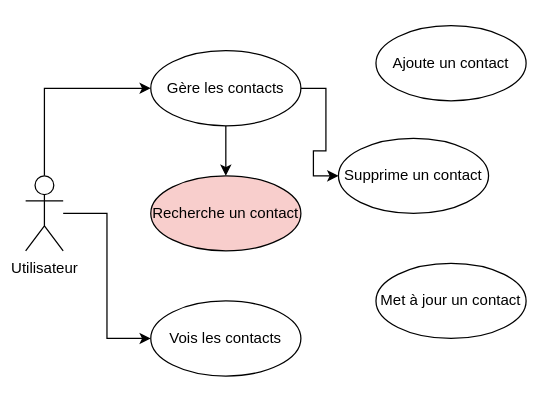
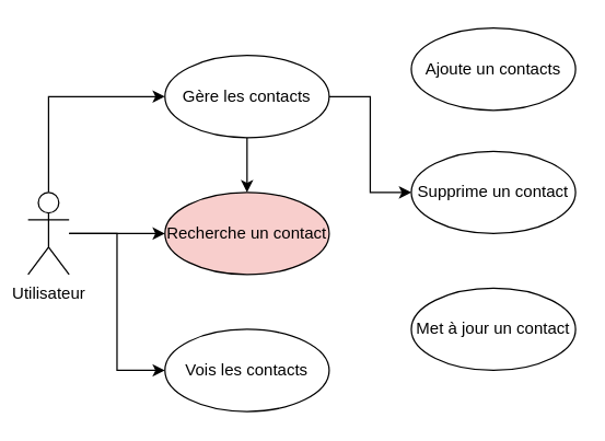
  <mxCell id="0" />
  <mxCell id="1" parent="0" />
  <mxCell id="2" style="edgeStyle=orthogonalEdgeStyle;rounded=0;orthogonalLoop=1;jettySize=auto;html=1;" parent="1" source="5" target="8" edge="1"><mxGeometry relative="1" as="geometry"><Array as="points"><mxPoint x="35" y="70" /></Array></mxGeometry></mxCell>
+ <mxCell id="3" style="edgeStyle=orthogonalEdgeStyle;rounded=0;orthogonalLoop=1;jettySize=auto;html=1;entryX=0;entryY=0.5;entryDx=0;entryDy=0;" parent="1" source="5" target="12" edge="1"><mxGeometry relative="1" as="geometry" /></mxCell>
  <mxCell id="4" style="edgeStyle=orthogonalEdgeStyle;rounded=0;orthogonalLoop=1;jettySize=auto;html=1;entryX=0;entryY=0.5;entryDx=0;entryDy=0;" parent="1" source="5" target="13" edge="1"><mxGeometry relative="1" as="geometry" /></mxCell>
  <mxCell id="5" value="Utilisateur" style="shape=umlActor;verticalLabelPosition=bottom;verticalAlign=top;html=1;outlineConnect=0;" parent="1" vertex="1"><mxGeometry x="20" y="140" width="30" height="60" as="geometry" /></mxCell>
  <mxCell id="6" style="edgeStyle=orthogonalEdgeStyle;rounded=0;orthogonalLoop=1;jettySize=auto;html=1;entryX=0;entryY=0.5;entryDx=0;entryDy=0;" parent="1" source="8" target="10" edge="1"><mxGeometry relative="1" as="geometry" /></mxCell>
  <mxCell id="7" style="edgeStyle=orthogonalEdgeStyle;rounded=0;orthogonalLoop=1;jettySize=auto;html=1;" parent="1" source="8" target="12" edge="1"><mxGeometry relative="1" as="geometry" /></mxCell>
  <mxCell id="8" value="Gère les contacts" style="ellipse;whiteSpace=wrap;html=1;" parent="1" vertex="1"><mxGeometry x="120" y="40" width="120" height="60" as="geometry" /></mxCell>
- <mxCell id="9" value="Ajoute un contact" style="ellipse;whiteSpace=wrap;html=1;" parent="1" vertex="1"><mxGeometry x="300" y="20" width="120" height="60" as="geometry" /></mxCell>
- <mxCell id="10" value="Supprime un contact" style="ellipse;whiteSpace=wrap;html=1;" parent="1" vertex="1"><mxGeometry x="270" y="110" width="120" height="60" as="geometry" /></mxCell>
+ <mxCell id="9" value="Ajoute un contacts" style="ellipse;whiteSpace=wrap;html=1;" parent="1" vertex="1"><mxGeometry x="300" y="20" width="120" height="60" as="geometry" /></mxCell>
+ <mxCell id="10" value="Supprime un contact" style="ellipse;whiteSpace=wrap;html=1;" parent="1" vertex="1"><mxGeometry x="300" y="110" width="120" height="60" as="geometry" /></mxCell>
  <mxCell id="11" value="Met à jour un contact" style="ellipse;whiteSpace=wrap;html=1;" parent="1" vertex="1"><mxGeometry x="300" y="210" width="120" height="60" as="geometry" /></mxCell>
  <mxCell id="12" value="Recherche un contact" style="ellipse;whiteSpace=wrap;html=1;fillColor=#f8cecc;" parent="1" vertex="1"><mxGeometry x="120" y="140" width="120" height="60" as="geometry" /></mxCell>
  <mxCell id="13" value="Vois les contacts" style="ellipse;whiteSpace=wrap;html=1;" parent="1" vertex="1"><mxGeometry x="120" y="240" width="120" height="60" as="geometry" /></mxCell>
